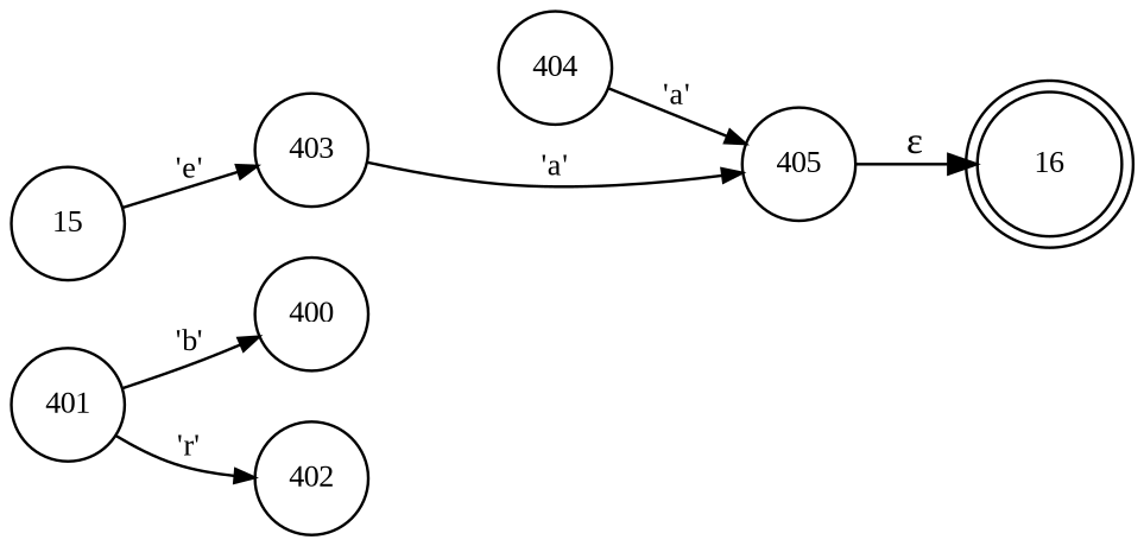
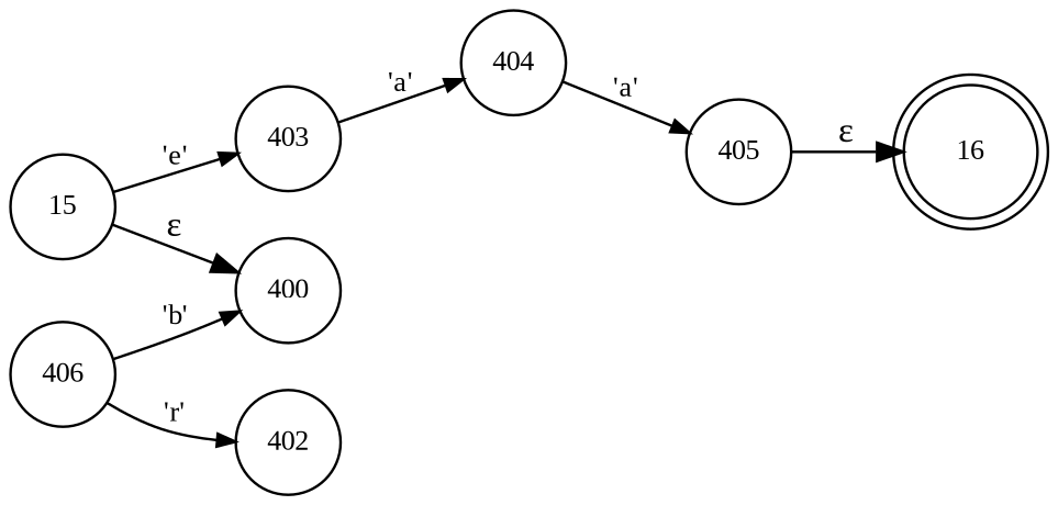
  digraph {
    fontname="Liberation Serif"
    rankdir=LR
    node [fixedsize=true fontname="Liberation Serif" fontsize=11 shape=circle peripheries=1]
    edge [arrowhead=normal arrowsize=.7 fontname="Liberation Serif" fontsize=11]
    n1 [label=16 shape=doublecircle width=.6 peripheries=""]
    n2 [label=400 width=.55]
-   n3 [label=401 width=.55]
+   n3 [label=406 width=.55]
    n4 [label=402 width=.55]
    n5 [label=403 width=.55]
    n6 [label=404 width=.55]
    n7 [label=405 width=.55]
    n8 [label=15 width=.55]
    n3 -> n2 [label="'b'"]
    n3 -> n4 [label="'r'"]
-   n5 -> n7 [label="'a'"]
+   n5 -> n6 [label="'a'"]
    n6 -> n7 [label="'a'"]
    n7 -> n1 [label="&epsilon;" arrowhead="" arrowsize="" fontsize=""]
+   n8 -> n2 [label="&epsilon;" arrowhead="" arrowsize="" fontsize=""]
    n8 -> n5 [label="'e'"]
  }
